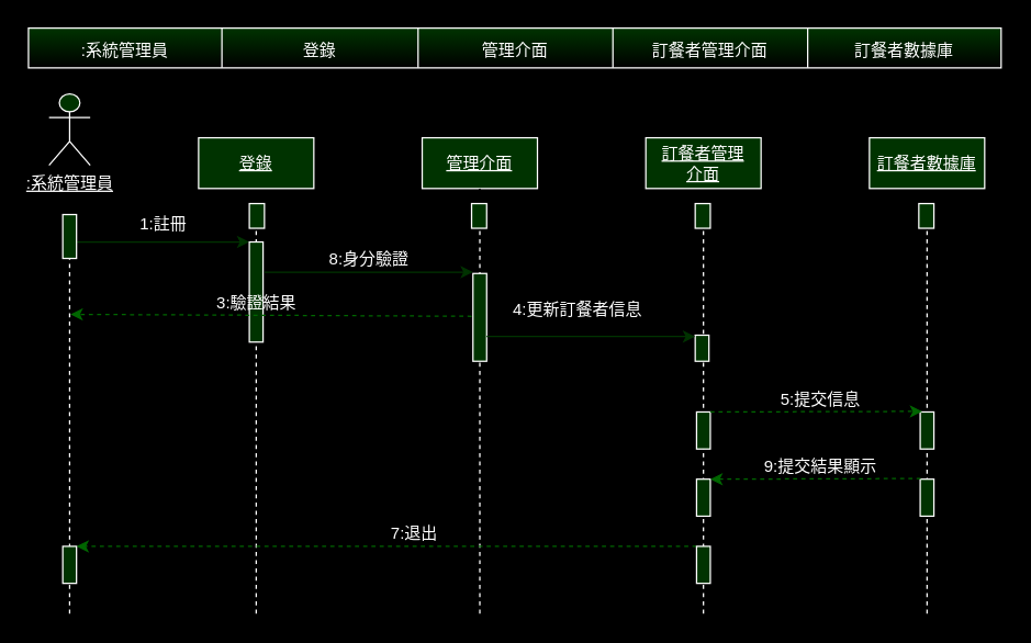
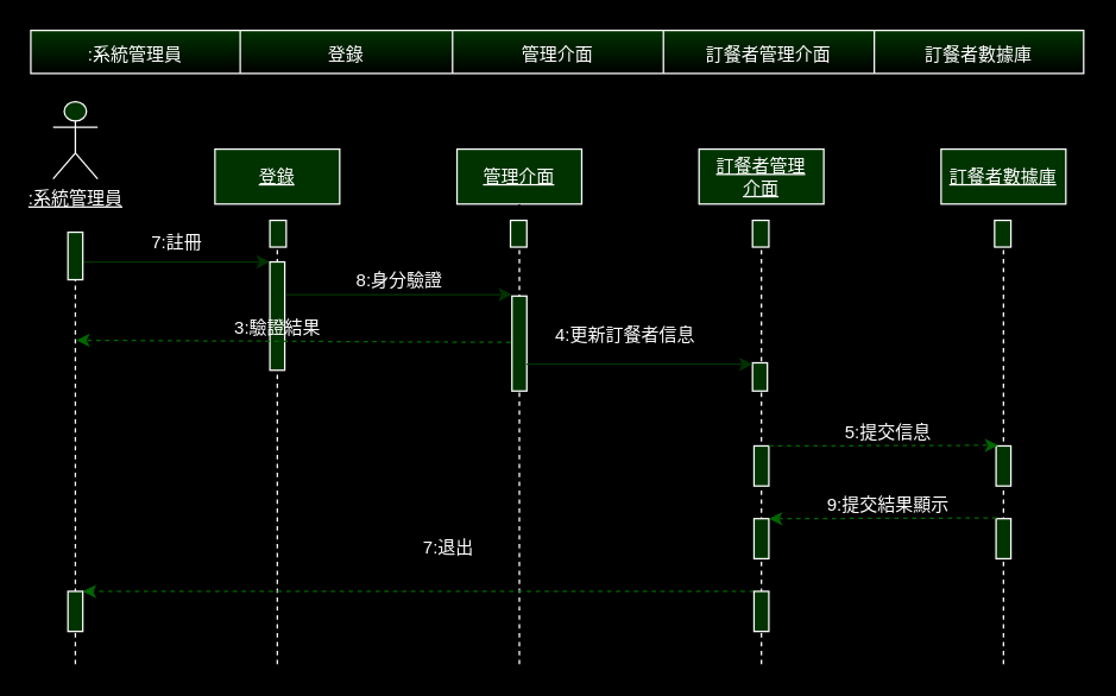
  <mxCell id="0" />
  <mxCell id="1" parent="0" />
  <mxCell id="2" value="" style="line;strokeWidth=1;direction=south;html=1;strokeColor=#FFFFFF;fontColor=#FFFFFF;fillColor=#182E3E;dashed=1;labelBackgroundColor=none;" vertex="1" parent="1"><mxGeometry x="670" y="156" width="10" height="291" as="geometry" /></mxCell>
  <mxCell id="3" value="" style="edgeStyle=none;curved=1;rounded=0;orthogonalLoop=1;jettySize=auto;html=1;fontSize=12;startSize=8;endSize=8;" edge="1" parent="1" source="4" target="13"><mxGeometry relative="1" as="geometry" /></mxCell>
  <mxCell id="4" value="&lt;u&gt;:系統管理員&lt;/u&gt;" style="shape=umlActor;verticalLabelPosition=bottom;verticalAlign=top;html=1;strokeColor=#FFFFFF;fontColor=#FFFFFF;fillColor=#003300;labelBackgroundColor=none;" vertex="1" parent="1"><mxGeometry x="35" y="68" width="30" height="52" as="geometry" /></mxCell>
  <mxCell id="5" value="&lt;u&gt;登錄&lt;/u&gt;" style="rounded=0;whiteSpace=wrap;html=1;strokeColor=#FFFFFF;fontColor=#FFFFFF;fillColor=#003300;labelBackgroundColor=none;" vertex="1" parent="1"><mxGeometry x="144" y="100" width="84" height="37" as="geometry" /></mxCell>
  <mxCell id="6" value="&lt;u&gt;訂餐者管理&lt;br&gt;介面&lt;/u&gt;" style="rounded=0;whiteSpace=wrap;html=1;strokeColor=#FFFFFF;fontColor=#FFFFFF;fillColor=#003300;labelBackgroundColor=none;" vertex="1" parent="1"><mxGeometry x="470" y="100" width="84" height="37" as="geometry" /></mxCell>
  <mxCell id="7" value="&lt;u&gt;管理介面&lt;/u&gt;" style="rounded=0;whiteSpace=wrap;html=1;strokeColor=#FFFFFF;fontColor=#FFFFFF;fillColor=#003300;labelBackgroundColor=none;" vertex="1" parent="1"><mxGeometry x="307" y="100" width="84" height="37" as="geometry" /></mxCell>
  <mxCell id="8" value="" style="line;strokeWidth=1;direction=south;html=1;strokeColor=#FFFFFF;fontColor=#FFFFFF;fillColor=#182E3E;dashed=1;labelBackgroundColor=none;" vertex="1" parent="1"><mxGeometry x="45" y="156" width="10" height="291" as="geometry" /></mxCell>
  <mxCell id="9" value="" style="line;strokeWidth=1;direction=south;html=1;strokeColor=#FFFFFF;fontColor=#FFFFFF;fillColor=#182E3E;dashed=1;labelBackgroundColor=none;" vertex="1" parent="1"><mxGeometry x="344" y="156" width="10" height="291" as="geometry" /></mxCell>
  <mxCell id="10" value="" style="line;strokeWidth=1;direction=south;html=1;strokeColor=#FFFFFF;fontColor=#FFFFFF;fillColor=#182E3E;dashed=1;labelBackgroundColor=none;" vertex="1" parent="1"><mxGeometry x="181" y="156" width="10" height="291" as="geometry" /></mxCell>
  <mxCell id="11" value="" style="line;strokeWidth=1;direction=south;html=1;strokeColor=#FFFFFF;fontColor=#FFFFFF;fillColor=#182E3E;dashed=1;labelBackgroundColor=none;" vertex="1" parent="1"><mxGeometry x="507" y="156" width="10" height="291" as="geometry" /></mxCell>
  <mxCell id="12" value="" style="edgeStyle=orthogonalEdgeStyle;rounded=0;orthogonalLoop=1;jettySize=auto;html=1;curved=0;strokeColor=#003300;labelBackgroundColor=none;fontColor=default;" edge="1" parent="1"><mxGeometry relative="1" as="geometry"><mxPoint x="55" y="176" as="sourcePoint" /><mxPoint x="181" y="176" as="targetPoint" /></mxGeometry></mxCell>
  <mxCell id="13" value="" style="html=1;points=[[0,0,0,0,5],[0,1,0,0,-5],[1,0,0,0,5],[1,1,0,0,-5]];perimeter=orthogonalPerimeter;outlineConnect=0;targetShapes=umlLifeline;portConstraint=eastwest;newEdgeStyle={&quot;curved&quot;:0,&quot;rounded&quot;:0};strokeColor=#FFFFFF;fontColor=#FFFFFF;fillColor=#003300;labelBackgroundColor=none;" vertex="1" parent="1"><mxGeometry x="45" y="156" width="10" height="32" as="geometry" /></mxCell>
  <mxCell id="14" value="" style="html=1;points=[[0,0,0,0,5],[0,1,0,0,-5],[1,0,0,0,5],[1,1,0,0,-5]];perimeter=orthogonalPerimeter;outlineConnect=0;targetShapes=umlLifeline;portConstraint=eastwest;newEdgeStyle={&quot;curved&quot;:0,&quot;rounded&quot;:0};strokeColor=#FFFFFF;fontColor=#FFFFFF;fillColor=#003300;labelBackgroundColor=none;" vertex="1" parent="1"><mxGeometry x="181" y="176" width="10" height="73" as="geometry" /></mxCell>
- <mxCell id="15" value="1:註冊" style="text;html=1;align=center;verticalAlign=middle;resizable=0;points=[];autosize=1;strokeColor=none;fillColor=none;fontColor=#FFFFFF;labelBackgroundColor=none;" vertex="1" parent="1"><mxGeometry x="92" y="150" width="52" height="26" as="geometry" /></mxCell>
+ <mxCell id="15" value="7:註冊" style="text;html=1;align=center;verticalAlign=middle;resizable=0;points=[];autosize=1;strokeColor=none;fillColor=none;fontColor=#FFFFFF;labelBackgroundColor=none;" vertex="1" parent="1"><mxGeometry x="92" y="150" width="52" height="26" as="geometry" /></mxCell>
  <mxCell id="16" value="" style="html=1;points=[[0,0,0,0,5],[0,1,0,0,-5],[1,0,0,0,5],[1,1,0,0,-5]];perimeter=orthogonalPerimeter;outlineConnect=0;targetShapes=umlLifeline;portConstraint=eastwest;newEdgeStyle={&quot;curved&quot;:0,&quot;rounded&quot;:0};strokeColor=#FFFFFF;fontColor=#FFFFFF;fillColor=#003300;labelBackgroundColor=none;" vertex="1" parent="1"><mxGeometry x="344" y="199" width="10" height="64" as="geometry" /></mxCell>
  <mxCell id="17" value="" style="edgeStyle=orthogonalEdgeStyle;rounded=0;orthogonalLoop=1;jettySize=auto;html=1;curved=0;strokeColor=#003300;labelBackgroundColor=none;fontColor=default;" edge="1" parent="1"><mxGeometry relative="1" as="geometry"><mxPoint x="192" y="198" as="sourcePoint" /><mxPoint x="344" y="198" as="targetPoint" /></mxGeometry></mxCell>
  <mxCell id="18" value="8:身分驗證" style="text;html=1;align=center;verticalAlign=middle;resizable=0;points=[];autosize=1;strokeColor=none;fillColor=none;fontColor=#FFFFFF;labelBackgroundColor=none;" vertex="1" parent="1"><mxGeometry x="230" y="176" width="76" height="26" as="geometry" /></mxCell>
  <mxCell id="19" value="" style="html=1;points=[[0,0,0,0,5],[0,1,0,0,-5],[1,0,0,0,5],[1,1,0,0,-5]];perimeter=orthogonalPerimeter;outlineConnect=0;targetShapes=umlLifeline;portConstraint=eastwest;newEdgeStyle={&quot;curved&quot;:0,&quot;rounded&quot;:0};strokeColor=#FFFFFF;fontColor=#FFFFFF;fillColor=#003300;labelBackgroundColor=none;" vertex="1" parent="1"><mxGeometry x="506" y="244" width="10" height="19" as="geometry" /></mxCell>
  <mxCell id="20" value="" style="edgeStyle=orthogonalEdgeStyle;rounded=0;orthogonalLoop=1;jettySize=auto;html=1;curved=0;strokeColor=#003300;labelBackgroundColor=none;fontColor=default;" edge="1" parent="1"><mxGeometry relative="1" as="geometry"><mxPoint x="354" y="245" as="sourcePoint" /><mxPoint x="506" y="245" as="targetPoint" /></mxGeometry></mxCell>
  <mxCell id="21" value="4:更新訂餐者信息" style="text;html=1;align=center;verticalAlign=middle;resizable=0;points=[];autosize=1;strokeColor=none;fillColor=none;fontColor=#FFFFFF;labelBackgroundColor=none;" vertex="1" parent="1"><mxGeometry x="364" y="213" width="112" height="26" as="geometry" /></mxCell>
  <mxCell id="22" value="" style="html=1;points=[[0,0,0,0,5],[0,1,0,0,-5],[1,0,0,0,5],[1,1,0,0,-5]];perimeter=orthogonalPerimeter;outlineConnect=0;targetShapes=umlLifeline;portConstraint=eastwest;newEdgeStyle={&quot;curved&quot;:0,&quot;rounded&quot;:0};strokeColor=#FFFFFF;fontColor=#FFFFFF;fillColor=#003300;labelBackgroundColor=none;" vertex="1" parent="1"><mxGeometry x="507" y="300" width="10" height="27" as="geometry" /></mxCell>
  <mxCell id="23" value="" style="rounded=0;orthogonalLoop=1;jettySize=auto;html=1;strokeColor=#006600;labelBackgroundColor=none;fontColor=default;entryX=0.763;entryY=0.14;entryDx=0;entryDy=0;entryPerimeter=0;dashed=1;" edge="1" parent="1" source="50"><mxGeometry relative="1" as="geometry"><mxPoint x="347.4" y="399.41" as="sourcePoint" /><mxPoint x="55" y="398.004" as="targetPoint" /></mxGeometry></mxCell>
  <mxCell id="24" value="" style="html=1;points=[[0,0,0,0,5],[0,1,0,0,-5],[1,0,0,0,5],[1,1,0,0,-5]];perimeter=orthogonalPerimeter;outlineConnect=0;targetShapes=umlLifeline;portConstraint=eastwest;newEdgeStyle={&quot;curved&quot;:0,&quot;rounded&quot;:0};strokeColor=#FFFFFF;fontColor=#FFFFFF;fillColor=#003300;labelBackgroundColor=none;" vertex="1" parent="1"><mxGeometry x="670" y="300" width="10" height="27" as="geometry" /></mxCell>
- <mxCell id="25" value="7:退出" style="text;html=1;align=center;verticalAlign=middle;resizable=0;points=[];autosize=1;strokeColor=none;fillColor=none;fontColor=#FFFFFF;labelBackgroundColor=none;" vertex="1" parent="1"><mxGeometry x="275" y="376" width="52" height="26" as="geometry" /></mxCell>
+ <mxCell id="25" value="7:退出" style="text;html=1;align=center;verticalAlign=middle;resizable=0;points=[];autosize=1;strokeColor=none;fillColor=none;fontColor=#FFFFFF;labelBackgroundColor=none;" vertex="1" parent="1"><mxGeometry x="275" y="356" width="52" height="26" as="geometry" /></mxCell>
  <mxCell id="26" value="5:提交信息" style="text;html=1;align=center;verticalAlign=middle;resizable=0;points=[];autosize=1;strokeColor=none;fillColor=none;fontColor=#FFFFFF;labelBackgroundColor=none;" vertex="1" parent="1"><mxGeometry x="559" y="278" width="76" height="26" as="geometry" /></mxCell>
  <mxCell id="27" value="" style="shape=table;startSize=0;container=1;collapsible=0;childLayout=tableLayout;fontSize=16;strokeColor=#FFFFFF;fontColor=#FFFFFF;fillColor=#003300;gradientColor=default;swimlaneFillColor=none;gradientDirection=south;rounded=1;" vertex="1" parent="1"><mxGeometry x="20" y="20" width="709" height="29" as="geometry" /></mxCell>
  <mxCell id="28" style="shape=tableRow;horizontal=0;startSize=0;swimlaneHead=0;swimlaneBody=0;strokeColor=inherit;top=0;left=0;bottom=0;right=0;collapsible=0;dropTarget=0;fillColor=none;points=[[0,0.5],[1,0.5]];portConstraint=eastwest;fontSize=16;fontColor=#FFFFFF;" vertex="1" parent="27"><mxGeometry width="709" height="29" as="geometry" /></mxCell>
  <mxCell id="29" value="&lt;font style=&quot;font-size: 12px;&quot;&gt;:系統管理員&lt;/font&gt;" style="shape=partialRectangle;html=1;whiteSpace=wrap;connectable=0;strokeColor=inherit;overflow=hidden;fillColor=none;top=0;left=0;bottom=0;right=0;pointerEvents=1;fontSize=16;fontColor=#FFFFFF;" vertex="1" parent="28"><mxGeometry width="141" height="29" as="geometry"><mxRectangle width="141" height="29" as="alternateBounds" /></mxGeometry></mxCell>
  <mxCell id="30" value="&lt;font style=&quot;font-size: 12px;&quot;&gt;登錄&lt;/font&gt;" style="shape=partialRectangle;html=1;whiteSpace=wrap;connectable=0;strokeColor=inherit;overflow=hidden;fillColor=none;top=0;left=0;bottom=0;right=0;pointerEvents=1;fontSize=16;fontColor=#FFFFFF;" vertex="1" parent="28"><mxGeometry x="141" width="143" height="29" as="geometry"><mxRectangle width="143" height="29" as="alternateBounds" /></mxGeometry></mxCell>
  <mxCell id="31" value="&lt;font style=&quot;font-size: 12px;&quot;&gt;管理介面&lt;/font&gt;" style="shape=partialRectangle;html=1;whiteSpace=wrap;connectable=0;strokeColor=inherit;overflow=hidden;fillColor=none;top=0;left=0;bottom=0;right=0;pointerEvents=1;fontSize=16;fontColor=#FFFFFF;" vertex="1" parent="28"><mxGeometry x="284" width="142" height="29" as="geometry"><mxRectangle width="142" height="29" as="alternateBounds" /></mxGeometry></mxCell>
  <mxCell id="32" value="&lt;span style=&quot;font-size: 12px;&quot;&gt;訂餐者管理介面&lt;/span&gt;" style="shape=partialRectangle;html=1;whiteSpace=wrap;connectable=0;strokeColor=inherit;overflow=hidden;fillColor=none;top=0;left=0;bottom=0;right=0;pointerEvents=1;fontSize=16;fontColor=#FFFFFF;shadow=1;" vertex="1" parent="28"><mxGeometry x="426" width="142" height="29" as="geometry"><mxRectangle width="142" height="29" as="alternateBounds" /></mxGeometry></mxCell>
  <mxCell id="33" value="&lt;font style=&quot;font-size: 12px;&quot;&gt;訂餐者數據庫&lt;/font&gt;" style="shape=partialRectangle;html=1;whiteSpace=wrap;connectable=0;strokeColor=inherit;overflow=hidden;fillColor=none;top=0;left=0;bottom=0;right=0;pointerEvents=1;fontSize=16;fontColor=#FFFFFF;shadow=1;" vertex="1" parent="28"><mxGeometry x="568" width="141" height="29" as="geometry"><mxRectangle width="141" height="29" as="alternateBounds" /></mxGeometry></mxCell>
  <mxCell id="34" value="&lt;u&gt;訂餐者數據庫&lt;/u&gt;" style="rounded=0;whiteSpace=wrap;html=1;strokeColor=#FFFFFF;fontColor=#FFFFFF;fillColor=#003300;labelBackgroundColor=none;" vertex="1" parent="1"><mxGeometry x="633" y="100" width="84" height="37" as="geometry" /></mxCell>
  <mxCell id="35" value="" style="edgeStyle=orthogonalEdgeStyle;rounded=0;orthogonalLoop=1;jettySize=auto;html=1;curved=0;" edge="1" parent="1" source="38" target="7"><mxGeometry relative="1" as="geometry" /></mxCell>
  <mxCell id="36" value="" style="edgeStyle=orthogonalEdgeStyle;rounded=0;orthogonalLoop=1;jettySize=auto;html=1;curved=0;" edge="1" parent="1" source="38" target="7"><mxGeometry relative="1" as="geometry" /></mxCell>
  <mxCell id="37" value="" style="edgeStyle=orthogonalEdgeStyle;rounded=0;orthogonalLoop=1;jettySize=auto;html=1;curved=0;" edge="1" parent="1" source="38" target="7"><mxGeometry relative="1" as="geometry" /></mxCell>
  <mxCell id="38" value="" style="html=1;points=[[0,0,0,0,5],[0,1,0,0,-5],[1,0,0,0,5],[1,1,0,0,-5]];perimeter=orthogonalPerimeter;outlineConnect=0;targetShapes=umlLifeline;portConstraint=eastwest;newEdgeStyle={&quot;curved&quot;:0,&quot;rounded&quot;:0};strokeColor=#FFFFFF;fontColor=#FFFFFF;fillColor=#003300;labelBackgroundColor=none;" vertex="1" parent="1"><mxGeometry x="181" y="148" width="11" height="18" as="geometry" /></mxCell>
  <mxCell id="39" value="" style="html=1;points=[[0,0,0,0,5],[0,1,0,0,-5],[1,0,0,0,5],[1,1,0,0,-5]];perimeter=orthogonalPerimeter;outlineConnect=0;targetShapes=umlLifeline;portConstraint=eastwest;newEdgeStyle={&quot;curved&quot;:0,&quot;rounded&quot;:0};strokeColor=#FFFFFF;fontColor=#FFFFFF;fillColor=#003300;labelBackgroundColor=none;" vertex="1" parent="1"><mxGeometry x="343" y="148" width="11" height="18" as="geometry" /></mxCell>
  <mxCell id="40" value="" style="html=1;points=[[0,0,0,0,5],[0,1,0,0,-5],[1,0,0,0,5],[1,1,0,0,-5]];perimeter=orthogonalPerimeter;outlineConnect=0;targetShapes=umlLifeline;portConstraint=eastwest;newEdgeStyle={&quot;curved&quot;:0,&quot;rounded&quot;:0};strokeColor=#FFFFFF;fontColor=#FFFFFF;fillColor=#003300;labelBackgroundColor=none;" vertex="1" parent="1"><mxGeometry x="506" y="148" width="11" height="18" as="geometry" /></mxCell>
  <mxCell id="41" value="" style="html=1;points=[[0,0,0,0,5],[0,1,0,0,-5],[1,0,0,0,5],[1,1,0,0,-5]];perimeter=orthogonalPerimeter;outlineConnect=0;targetShapes=umlLifeline;portConstraint=eastwest;newEdgeStyle={&quot;curved&quot;:0,&quot;rounded&quot;:0};strokeColor=#FFFFFF;fontColor=#FFFFFF;fillColor=#003300;labelBackgroundColor=none;" vertex="1" parent="1"><mxGeometry x="669" y="148" width="11" height="18" as="geometry" /></mxCell>
  <mxCell id="42" value="" style="rounded=0;orthogonalLoop=1;jettySize=auto;html=1;strokeColor=#006600;labelBackgroundColor=none;fontColor=default;entryX=0.763;entryY=0.14;entryDx=0;entryDy=0;entryPerimeter=0;dashed=1;" edge="1" parent="1"><mxGeometry relative="1" as="geometry"><mxPoint x="343" y="230.2" as="sourcePoint" /><mxPoint x="50.6" y="228.794" as="targetPoint" /></mxGeometry></mxCell>
  <mxCell id="43" value="3:驗證結果" style="text;html=1;align=center;verticalAlign=middle;resizable=0;points=[];autosize=1;strokeColor=none;fillColor=none;fontColor=#FFFFFF;labelBackgroundColor=none;" vertex="1" parent="1"><mxGeometry x="148" y="208" width="76" height="26" as="geometry" /></mxCell>
  <mxCell id="44" value="" style="rounded=0;orthogonalLoop=1;jettySize=auto;html=1;strokeColor=#006600;dashed=1;labelBackgroundColor=none;fontColor=default;entryX=1.043;entryY=0.011;entryDx=0;entryDy=0;entryPerimeter=0;" edge="1" parent="1"><mxGeometry relative="1" as="geometry"><mxPoint x="517" y="300" as="sourcePoint" /><mxPoint x="671.5" y="299.557" as="targetPoint" /></mxGeometry></mxCell>
  <mxCell id="45" value="" style="html=1;points=[[0,0,0,0,5],[0,1,0,0,-5],[1,0,0,0,5],[1,1,0,0,-5]];perimeter=orthogonalPerimeter;outlineConnect=0;targetShapes=umlLifeline;portConstraint=eastwest;newEdgeStyle={&quot;curved&quot;:0,&quot;rounded&quot;:0};strokeColor=#FFFFFF;fontColor=#FFFFFF;fillColor=#003300;labelBackgroundColor=none;" vertex="1" parent="1"><mxGeometry x="507" y="349" width="10" height="27" as="geometry" /></mxCell>
  <mxCell id="46" value="" style="html=1;points=[[0,0,0,0,5],[0,1,0,0,-5],[1,0,0,0,5],[1,1,0,0,-5]];perimeter=orthogonalPerimeter;outlineConnect=0;targetShapes=umlLifeline;portConstraint=eastwest;newEdgeStyle={&quot;curved&quot;:0,&quot;rounded&quot;:0};strokeColor=#FFFFFF;fontColor=#FFFFFF;fillColor=#003300;labelBackgroundColor=none;" vertex="1" parent="1"><mxGeometry x="670" y="349" width="10" height="27" as="geometry" /></mxCell>
  <mxCell id="47" value="9:提交結果顯示" style="text;html=1;align=center;verticalAlign=middle;resizable=0;points=[];autosize=1;strokeColor=none;fillColor=none;fontColor=#FFFFFF;labelBackgroundColor=none;" vertex="1" parent="1"><mxGeometry x="547" y="327" width="100" height="26" as="geometry" /></mxCell>
  <mxCell id="48" value="" style="rounded=0;orthogonalLoop=1;jettySize=auto;html=1;strokeColor=#006600;dashed=1;labelBackgroundColor=none;fontColor=default;entryX=1.043;entryY=0.011;entryDx=0;entryDy=0;entryPerimeter=0;startArrow=classic;startFill=1;endArrow=none;endFill=0;" edge="1" parent="1"><mxGeometry relative="1" as="geometry"><mxPoint x="517" y="349" as="sourcePoint" /><mxPoint x="671.5" y="348.557" as="targetPoint" /></mxGeometry></mxCell>
  <mxCell id="49" value="" style="edgeStyle=orthogonalEdgeStyle;rounded=0;orthogonalLoop=1;jettySize=auto;html=1;curved=0;" edge="1" parent="1" source="50" target="51"><mxGeometry relative="1" as="geometry" /></mxCell>
  <mxCell id="50" value="" style="html=1;points=[[0,0,0,0,5],[0,1,0,0,-5],[1,0,0,0,5],[1,1,0,0,-5]];perimeter=orthogonalPerimeter;outlineConnect=0;targetShapes=umlLifeline;portConstraint=eastwest;newEdgeStyle={&quot;curved&quot;:0,&quot;rounded&quot;:0};strokeColor=#FFFFFF;fontColor=#FFFFFF;fillColor=#003300;labelBackgroundColor=none;" vertex="1" parent="1"><mxGeometry x="507" y="398" width="10" height="27" as="geometry" /></mxCell>
  <mxCell id="51" value="" style="html=1;points=[[0,0,0,0,5],[0,1,0,0,-5],[1,0,0,0,5],[1,1,0,0,-5]];perimeter=orthogonalPerimeter;outlineConnect=0;targetShapes=umlLifeline;portConstraint=eastwest;newEdgeStyle={&quot;curved&quot;:0,&quot;rounded&quot;:0};strokeColor=#FFFFFF;fontColor=#FFFFFF;fillColor=#003300;labelBackgroundColor=none;" vertex="1" parent="1"><mxGeometry x="45" y="398" width="10" height="27" as="geometry" /></mxCell>
